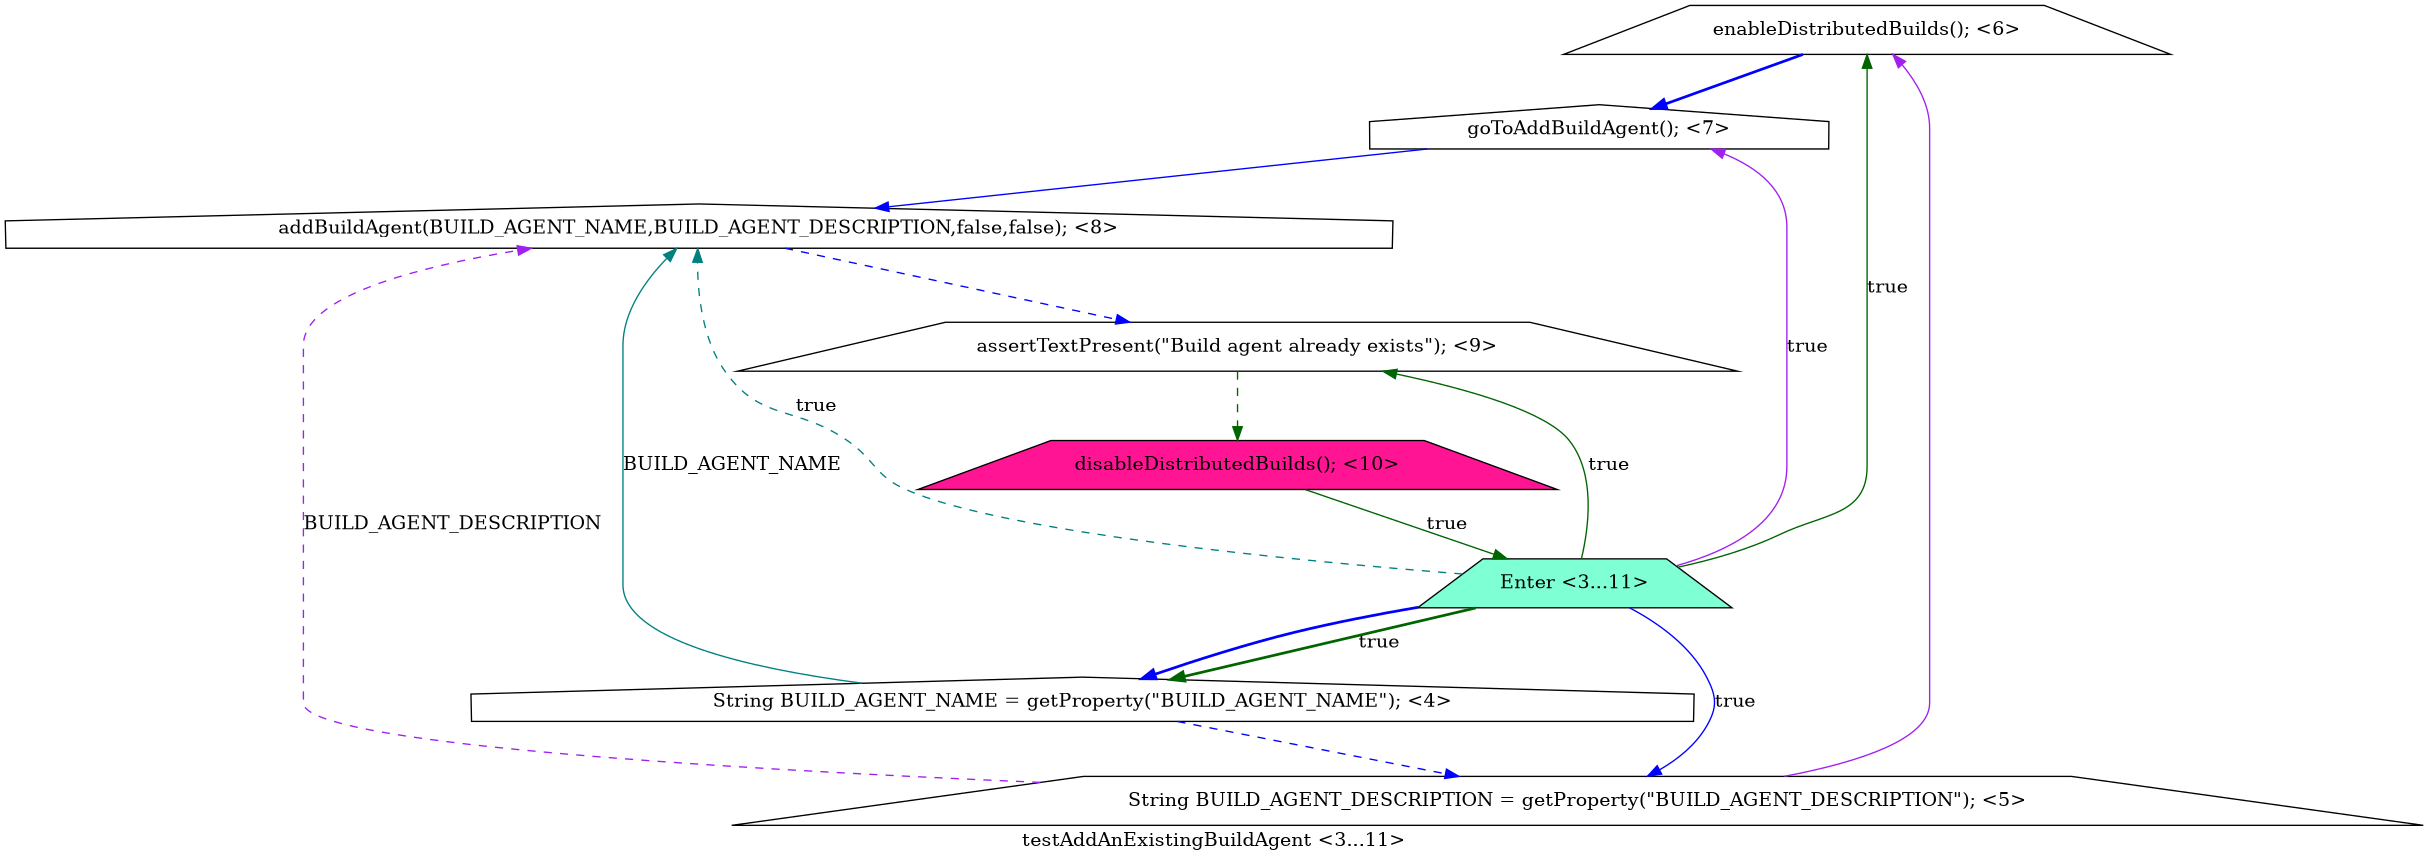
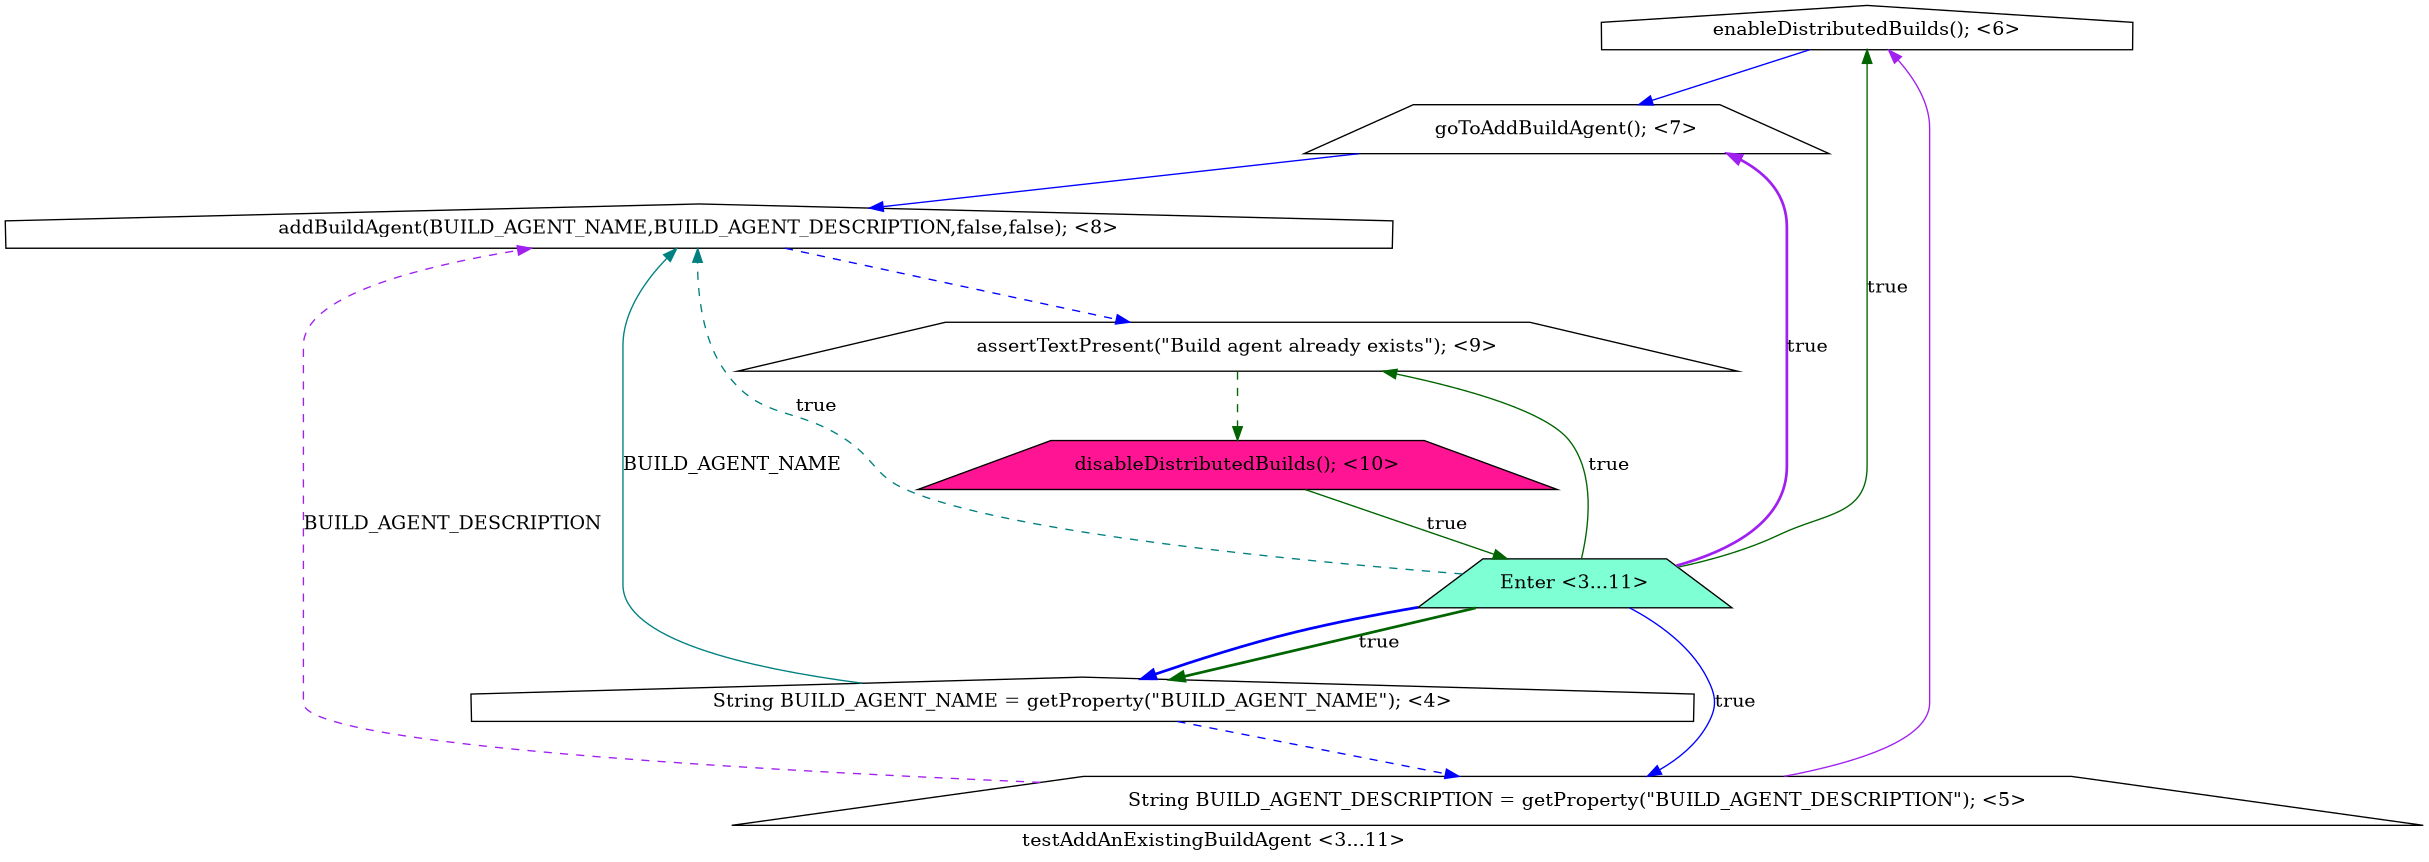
  digraph {
    label="testAddAnExistingBuildAgent <3...11>"
    node [fillcolor=white shape=trapezium style=filled]
    edge [color=blue style=solid]
-   n1 [label="enableDistributedBuilds(); <6>"]
-   n2 [label="goToAddBuildAgent(); <7>" shape=house]
+   n1 [label="enableDistributedBuilds(); <6>" shape=house]
+   n2 [label="goToAddBuildAgent(); <7>"]
    n3 [label="addBuildAgent(BUILD_AGENT_NAME,BUILD_AGENT_DESCRIPTION,false,false); <8>" shape=house]
    n4 [label="String BUILD_AGENT_NAME = getProperty(\"BUILD_AGENT_NAME\"); <4>" shape=house]
    n5 [label="String BUILD_AGENT_DESCRIPTION = getProperty(\"BUILD_AGENT_DESCRIPTION\"); <5>"]
    n6 [label="assertTextPresent(\"Build agent already exists\"); <9>"]
    n7 [fillcolor=deeppink label="disableDistributedBuilds(); <10>"]
    n8 [fillcolor=aquamarine label="Enter <3...11>"]
-   n1 -> n2 [style=bold]
+   n1 -> n2
    n2 -> n3
    n3 -> n6 [style=dashed]
    n4 -> n3 [color=teal label=BUILD_AGENT_NAME]
    n4 -> n5 [style=dashed]
    n5 -> n1 [color=purple]
    n5 -> n3 [color=purple label=BUILD_AGENT_DESCRIPTION style=dashed]
    n6 -> n7 [color=darkgreen style=dashed]
    n7 -> n8 [color=darkgreen label=true]
    n8 -> n1 [color=darkgreen label=true]
-   n8 -> n2 [color=purple label=true]
+   n8 -> n2 [color=purple label=true style=bold]
    n8 -> n3 [color=teal label=true style=dashed]
    n8 -> n4 [color=darkgreen label=true style=bold]
    n8 -> n4 [style=bold]
    n8 -> n5 [label=true]
    n8 -> n6 [color=darkgreen label=true]
  }
